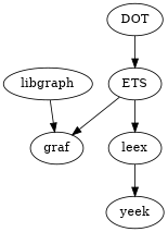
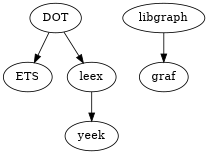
  strict digraph {
    edge [weight=1]
    n1 [label=ETS]
    n2 [label=graf]
    n3 [label=leex]
    n4 [label=yeek]
    n5 [label=libgraph]
    n6 [label=DOT]
-   n1 -> n2
    n3 -> n4
    n5 -> n2
    n6 -> n1
-   n1 -> n3
+   n6 -> n3
  }
